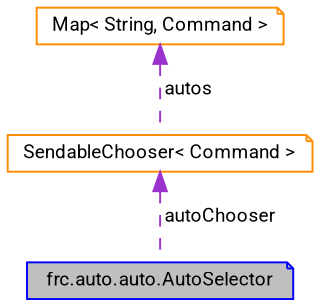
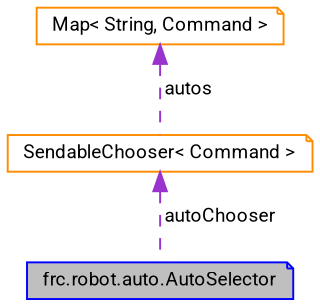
  digraph {
    fontname=Roboto
    node [color=darkorange fillcolor=white fontname=Roboto fontsize=10 shape=note style=filled]
    edge [color=darkorchid3 dir=back fontname=Roboto fontsize=10 labelfontname=Helvetica labelfontsize=10 style=dashed]
-   n1 [color=blue fillcolor=grey75 fontcolor=black height=0.2 label="frc.auto.auto.AutoSelector" width=0.4]
+   n1 [color=blue fillcolor=grey75 fontcolor=black height=0.2 label="frc.robot.auto.AutoSelector" width=0.4]
    n2 [height=0.2 label="SendableChooser\< Command \>" width=0.4]
    n3 [height=0.2 label="Map\< String, Command \>" width=0.4]
    n2 -> n1 [label=" autoChooser"]
    n3 -> n2 [label=" autos"]
  }
